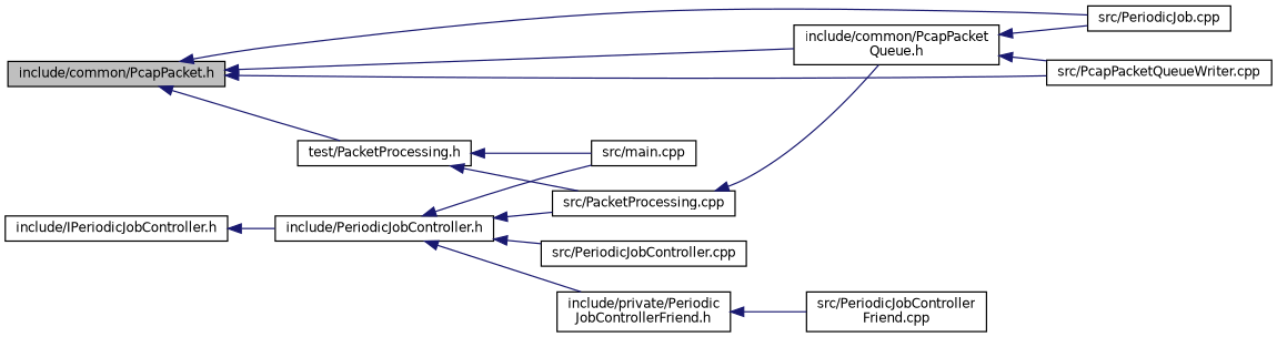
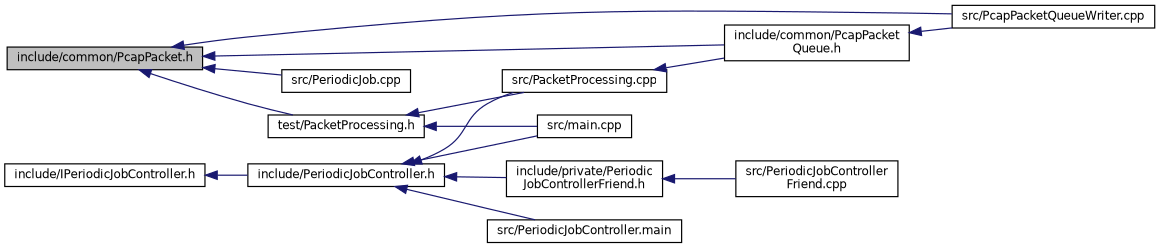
  digraph {
    rankdir=LR
    node [color=black fillcolor=white fontname=Helvetica fontsize=10 shape=record style=filled]
    edge [color=midnightblue dir=back fontname=Helvetica fontsize=10 labelfontname=Helvetica labelfontsize=10 style=solid]
    n1 [fillcolor=grey75 fontcolor=black height=0.2 label="include/common/PcapPacket.h" width=0.4]
    n2 [height=0.2 label="include/common/PcapPacket\lQueue.h" width=0.4]
    n3 [height=0.2 label="src/PcapPacketQueueWriter.cpp" width=0.4]
    n4 [height=0.2 label="src/PeriodicJob.cpp" width=0.4]
    n5 [height=0.2 label="test/PacketProcessing.h" width=0.4]
    n6 [height=0.2 label="src/PacketProcessing.cpp" width=0.4]
    n7 [height=0.2 label="src/main.cpp" width=0.4]
    n8 [height=0.2 label="include/IPeriodicJobController.h" width=0.4]
    n9 [height=0.2 label="include/PeriodicJobController.h" width=0.4]
    n10 [height=0.2 label="include/private/Periodic\lJobControllerFriend.h" width=0.4]
-   n11 [height=0.2 label="src/PeriodicJobController.cpp" width=0.4]
+   n11 [height=0.2 label="src/PeriodicJobController.main" width=0.4]
    n12 [height=0.2 label="src/PeriodicJobController\lFriend.cpp" width=0.4]
    n1 -> n2
    n1 -> n3
    n1 -> n4
    n1 -> n5
    n2 -> n3
-   n2 -> n4
    n5 -> n6
    n5 -> n7
    n6 -> n2
    n8 -> n9
    n9 -> n6
    n9 -> n7
    n9 -> n10
    n9 -> n11
    n10 -> n12
  }
